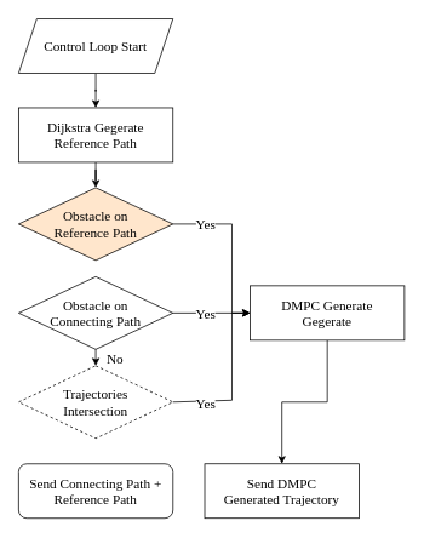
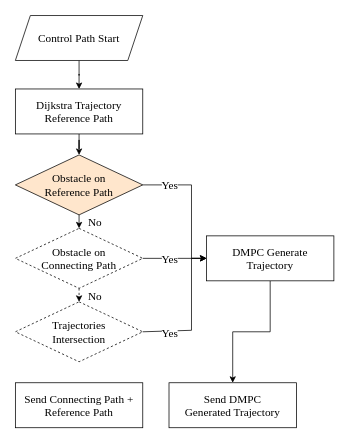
  <mxCell id="0" />
  <mxCell id="1" parent="0" />
  <mxCell id="2" style="edgeStyle=orthogonalEdgeStyle;rounded=0;orthogonalLoop=1;jettySize=auto;html=1;entryX=0.5;entryY=0;entryDx=0;entryDy=0;" edge="1" parent="1" source="3" target="5"><mxGeometry relative="1" as="geometry" /></mxCell>
- <mxCell id="3" value="&lt;font style=&quot;font-size: 15px;&quot; face=&quot;Times New Roman&quot;&gt;Control Loop&amp;nbsp;&lt;/font&gt;&lt;span style=&quot;font-size: 15px; font-family: &amp;quot;Times New Roman&amp;quot;; background-color: transparent; color: light-dark(rgb(0, 0, 0), rgb(255, 255, 255));&quot;&gt;Start&lt;/span&gt;" style="shape=parallelogram;perimeter=parallelogramPerimeter;whiteSpace=wrap;html=1;fixedSize=1;" vertex="1" parent="1"><mxGeometry x="20" y="20" width="170" height="60" as="geometry" /></mxCell>
+ <mxCell id="3" value="&lt;font style=&quot;font-size: 15px;&quot; face=&quot;Times New Roman&quot;&gt;Control Path&amp;nbsp;&lt;/font&gt;&lt;span style=&quot;font-size: 15px; font-family: &amp;quot;Times New Roman&amp;quot;; background-color: transparent; color: light-dark(rgb(0, 0, 0), rgb(255, 255, 255));&quot;&gt;Start&lt;/span&gt;" style="shape=parallelogram;perimeter=parallelogramPerimeter;whiteSpace=wrap;html=1;fixedSize=1;" vertex="1" parent="1"><mxGeometry x="20" y="20" width="170" height="60" as="geometry" /></mxCell>
  <mxCell id="4" style="edgeStyle=orthogonalEdgeStyle;rounded=0;orthogonalLoop=1;jettySize=auto;html=1;entryX=0.5;entryY=0;entryDx=0;entryDy=0;" edge="1" parent="1" source="5" target="6"><mxGeometry relative="1" as="geometry" /></mxCell>
- <mxCell id="5" value="&lt;font face=&quot;Times New Roman&quot; style=&quot;font-size: 15px;&quot;&gt;Dijkstra Gegerate&lt;/font&gt;&lt;div&gt;&lt;font face=&quot;Times New Roman&quot; style=&quot;font-size: 15px;&quot;&gt;Reference Path&lt;/font&gt;&lt;/div&gt;" style="rounded=0;whiteSpace=wrap;html=1;" vertex="1" parent="1"><mxGeometry x="20" y="118" width="170" height="60" as="geometry" /></mxCell>
+ <mxCell id="5" value="&lt;font face=&quot;Times New Roman&quot; style=&quot;font-size: 15px;&quot;&gt;Dijkstra Trajectory&lt;/font&gt;&lt;div&gt;&lt;font face=&quot;Times New Roman&quot; style=&quot;font-size: 15px;&quot;&gt;Reference Path&lt;/font&gt;&lt;/div&gt;" style="rounded=0;whiteSpace=wrap;html=1;" vertex="1" parent="1"><mxGeometry x="20" y="118" width="170" height="60" as="geometry" /></mxCell>
  <mxCell id="6" value="&lt;font face=&quot;Times New Roman&quot; style=&quot;font-size: 15px;&quot;&gt;Obstacle on&lt;/font&gt;&lt;div&gt;&lt;font face=&quot;Times New Roman&quot; style=&quot;font-size: 15px;&quot;&gt;Reference Path&lt;/font&gt;&lt;/div&gt;" style="rhombus;whiteSpace=wrap;html=1;fillColor=#ffe6cc;" vertex="1" parent="1"><mxGeometry x="20" y="206" width="170" height="80" as="geometry" /></mxCell>
- <mxCell id="7" value="&lt;font face=&quot;Times New Roman&quot; style=&quot;font-size: 15px;&quot;&gt;Obstacle on&lt;/font&gt;&lt;div&gt;&lt;font face=&quot;Times New Roman&quot; style=&quot;font-size: 15px;&quot;&gt;Connecting Path&lt;/font&gt;&lt;/div&gt;" style="rhombus;whiteSpace=wrap;html=1;" vertex="1" parent="1"><mxGeometry x="20" y="304" width="170" height="80" as="geometry" /></mxCell>
+ <mxCell id="7" value="&lt;font face=&quot;Times New Roman&quot; style=&quot;font-size: 15px;&quot;&gt;Obstacle on&lt;/font&gt;&lt;div&gt;&lt;font face=&quot;Times New Roman&quot; style=&quot;font-size: 15px;&quot;&gt;Connecting Path&lt;/font&gt;&lt;/div&gt;" style="rhombus;whiteSpace=wrap;html=1;dashed=1;" vertex="1" parent="1"><mxGeometry x="20" y="304" width="170" height="80" as="geometry" /></mxCell>
  <mxCell id="8" value="&lt;font face=&quot;Times New Roman&quot;&gt;&lt;span style=&quot;font-size: 15px;&quot;&gt;Trajectories&lt;/span&gt;&lt;/font&gt;&lt;div&gt;&lt;font face=&quot;Times New Roman&quot;&gt;&lt;span style=&quot;font-size: 15px;&quot;&gt;Intersection&lt;/span&gt;&lt;/font&gt;&lt;/div&gt;" style="rhombus;whiteSpace=wrap;html=1;dashed=1;" vertex="1" parent="1"><mxGeometry x="20" y="402" width="170" height="80" as="geometry" /></mxCell>
- <mxCell id="9" value="&lt;font face=&quot;Times New Roman&quot;&gt;&lt;span style=&quot;font-size: 15px;&quot;&gt;Send Connecting Path + Reference Path&lt;/span&gt;&lt;/font&gt;" style="whiteSpace=wrap;html=1;rounded=1;" vertex="1" parent="1"><mxGeometry x="20" y="510" width="170" height="60" as="geometry" /></mxCell>
+ <mxCell id="9" value="&lt;font face=&quot;Times New Roman&quot;&gt;&lt;span style=&quot;font-size: 15px;&quot;&gt;Send Connecting Path + Reference Path&lt;/span&gt;&lt;/font&gt;" style="rounded=0;whiteSpace=wrap;html=1;" vertex="1" parent="1"><mxGeometry x="20" y="510" width="170" height="60" as="geometry" /></mxCell>
  <mxCell id="10" style="edgeStyle=orthogonalEdgeStyle;rounded=0;orthogonalLoop=1;jettySize=auto;html=1;" edge="1" parent="1" source="11" target="12"><mxGeometry relative="1" as="geometry" /></mxCell>
- <mxCell id="11" value="&lt;font face=&quot;Times New Roman&quot;&gt;&lt;span style=&quot;font-size: 15px;&quot;&gt;DMPC Generate&lt;/span&gt;&lt;/font&gt;&lt;div&gt;&lt;font face=&quot;Times New Roman&quot;&gt;&lt;span style=&quot;font-size: 15px;&quot;&gt;Gegerate&lt;/span&gt;&lt;/font&gt;&lt;/div&gt;" style="rounded=0;whiteSpace=wrap;html=1;" vertex="1" parent="1"><mxGeometry x="275" y="314" width="170" height="60" as="geometry" /></mxCell>
+ <mxCell id="11" value="&lt;font face=&quot;Times New Roman&quot;&gt;&lt;span style=&quot;font-size: 15px;&quot;&gt;DMPC Generate&lt;/span&gt;&lt;/font&gt;&lt;div&gt;&lt;font face=&quot;Times New Roman&quot;&gt;&lt;span style=&quot;font-size: 15px;&quot;&gt;Trajectory&lt;/span&gt;&lt;/font&gt;&lt;/div&gt;" style="rounded=0;whiteSpace=wrap;html=1;" vertex="1" parent="1"><mxGeometry x="275" y="314" width="170" height="60" as="geometry" /></mxCell>
  <mxCell id="12" value="&lt;font face=&quot;Times New Roman&quot;&gt;&lt;span style=&quot;font-size: 15px;&quot;&gt;Send DMPC&lt;/span&gt;&lt;/font&gt;&lt;div&gt;&lt;font face=&quot;Times New Roman&quot;&gt;&lt;span style=&quot;font-size: 15px;&quot;&gt;Generated Trajectory&lt;/span&gt;&lt;/font&gt;&lt;/div&gt;" style="rounded=0;whiteSpace=wrap;html=1;" vertex="1" parent="1"><mxGeometry x="225" y="510" width="170" height="60" as="geometry" /></mxCell>
- <mxCell id="15" value="" style="endArrow=classic;html=1;rounded=0;exitX=0.5;exitY=1;exitDx=0;exitDy=0;entryX=0.5;entryY=0;entryDx=0;entryDy=0;" edge="1" parent="1" source="7" target="8"><mxGeometry relative="1" as="geometry"><mxPoint x="115" y="280" as="sourcePoint" /><mxPoint x="115" y="300" as="targetPoint" /></mxGeometry></mxCell>
+ <mxCell id="13" value="" style="endArrow=classic;html=1;rounded=0;exitX=0.5;exitY=1;exitDx=0;exitDy=0;entryX=0.5;entryY=0;entryDx=0;entryDy=0;" edge="1" parent="1" source="6" target="7"><mxGeometry relative="1" as="geometry"><mxPoint x="-225" y="240" as="sourcePoint" /><mxPoint x="-125" y="240" as="targetPoint" /></mxGeometry></mxCell>
+ <mxCell id="14" value="&lt;font face=&quot;Times New Roman&quot; style=&quot;font-size: 15px;&quot;&gt;No&lt;/font&gt;" style="edgeLabel;resizable=0;html=1;;align=center;verticalAlign=middle;" connectable="0" vertex="1" parent="13"><mxGeometry relative="1" as="geometry"><mxPoint x="20" as="offset" /></mxGeometry></mxCell>
+ <mxCell id="15" value="" style="endArrow=classic;html=1;rounded=0;exitX=0.5;exitY=1;exitDx=0;exitDy=0;entryX=0.5;entryY=0;entryDx=0;entryDy=0;dashed=1;" edge="1" parent="1" source="7" target="8"><mxGeometry relative="1" as="geometry"><mxPoint x="115" y="280" as="sourcePoint" /><mxPoint x="115" y="300" as="targetPoint" /></mxGeometry></mxCell>
  <mxCell id="16" value="&lt;font face=&quot;Times New Roman&quot; style=&quot;font-size: 15px;&quot;&gt;No&lt;/font&gt;" style="edgeLabel;resizable=0;html=1;;align=center;verticalAlign=middle;" connectable="0" vertex="1" parent="15"><mxGeometry relative="1" as="geometry"><mxPoint x="20" as="offset" /></mxGeometry></mxCell>
  <mxCell id="17" value="" style="endArrow=classic;html=1;rounded=0;exitX=1;exitY=0.5;exitDx=0;exitDy=0;entryX=0;entryY=0.5;entryDx=0;entryDy=0;" edge="1" parent="1" source="7" target="11"><mxGeometry relative="1" as="geometry"><mxPoint x="245" y="390" as="sourcePoint" /><mxPoint x="345" y="390" as="targetPoint" /></mxGeometry></mxCell>
  <mxCell id="18" value="&lt;font face=&quot;Times New Roman&quot; style=&quot;font-size: 15px;&quot;&gt;Yes&lt;/font&gt;" style="edgeLabel;resizable=0;html=1;;align=center;verticalAlign=middle;" connectable="0" vertex="1" parent="17"><mxGeometry relative="1" as="geometry"><mxPoint x="-8" as="offset" /></mxGeometry></mxCell>
  <mxCell id="19" value="" style="endArrow=classic;html=1;rounded=0;exitX=1;exitY=0.5;exitDx=0;exitDy=0;entryX=0;entryY=0.5;entryDx=0;entryDy=0;" edge="1" parent="1" source="6" target="11"><mxGeometry relative="1" as="geometry"><mxPoint x="225" y="229.5" as="sourcePoint" /><mxPoint x="290" y="229.5" as="targetPoint" /><Array as="points"><mxPoint x="255" y="246" /><mxPoint x="255" y="344" /></Array></mxGeometry></mxCell>
  <mxCell id="20" value="&lt;font face=&quot;Times New Roman&quot; style=&quot;font-size: 15px;&quot;&gt;Yes&lt;/font&gt;" style="edgeLabel;resizable=0;html=1;;align=center;verticalAlign=middle;" connectable="0" vertex="1" parent="19"><mxGeometry relative="1" as="geometry"><mxPoint x="-30" y="-28" as="offset" /></mxGeometry></mxCell>
  <mxCell id="21" value="" style="endArrow=classic;html=1;rounded=0;exitX=1;exitY=0.5;exitDx=0;exitDy=0;entryX=0;entryY=0.5;entryDx=0;entryDy=0;" edge="1" parent="1" source="8" target="11"><mxGeometry relative="1" as="geometry"><mxPoint x="215" y="429.5" as="sourcePoint" /><mxPoint x="300" y="429.5" as="targetPoint" /><Array as="points"><mxPoint x="255" y="440" /><mxPoint x="255" y="344" /></Array></mxGeometry></mxCell>
  <mxCell id="22" value="&lt;font face=&quot;Times New Roman&quot; style=&quot;font-size: 15px;&quot;&gt;Yes&lt;/font&gt;" style="edgeLabel;resizable=0;html=1;;align=center;verticalAlign=middle;" connectable="0" vertex="1" parent="21"><mxGeometry relative="1" as="geometry"><mxPoint x="-30" y="28" as="offset" /></mxGeometry></mxCell>
